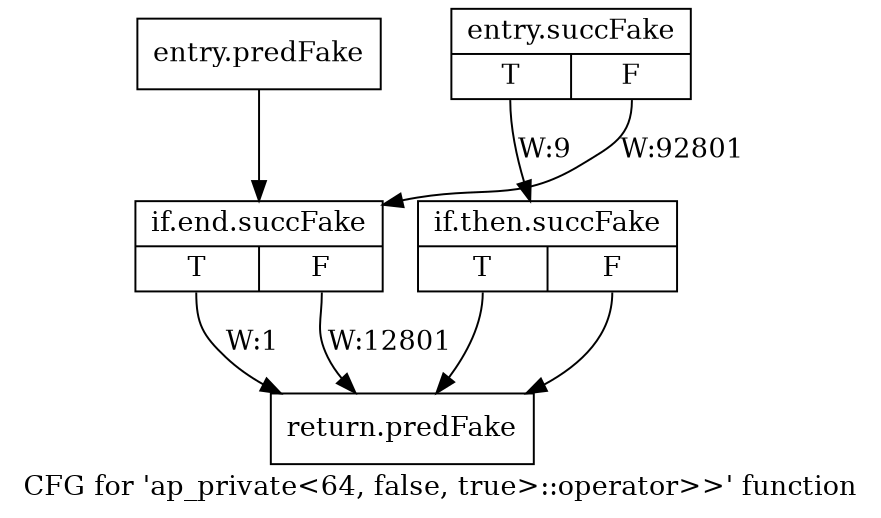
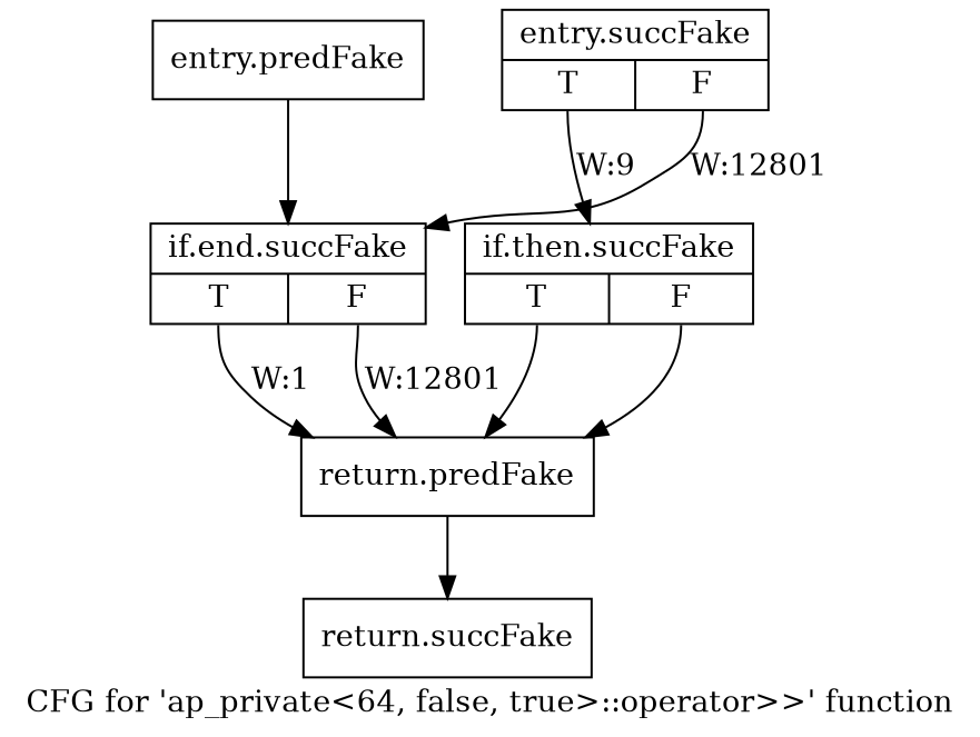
  digraph {
    label="CFG for 'ap_private\<64, false, true\>::operator\>\>' function"
    node [shape=record filename="/tools/Xilinx/Vitis_HLS/2022.1/include/etc/ap_private.h" linenumber=2712]
    edge [execusionnum=12800 filename="/tools/Xilinx/Vitis_HLS/2022.1/include/etc/ap_private.h" tailport=s0]
    n1 [label="{entry.predFake}" filename="" linenumber=""]
    n2 [label="{if.end.succFake|{<s0>T|<s1>F}}"]
    n3 [label="{entry.succFake|{<s0>T|<s1>F}}"]
    n4 [label="{if.then.succFake|{<s0>T|<s1>F}}"]
    n5 [label="{return.predFake}"]
+   n6 [label="{return.succFake}"]
    n1 -> n2
    n2 -> n5 [execusionnum=0 label="W:1"]
    n2 -> n5 [label="W:12801" tailport=s1]
-   n3 -> n2 [label="W:92801" tailport=s1]
+   n3 -> n2 [label="W:12801" tailport=s1]
    n3 -> n4 [execusionnum=0 label="W:9"]
    n4 -> n5 [execusionnum=0]
    n4 -> n5 [execusionnum=0 tailport=s1]
+   n5 -> n6
  }
